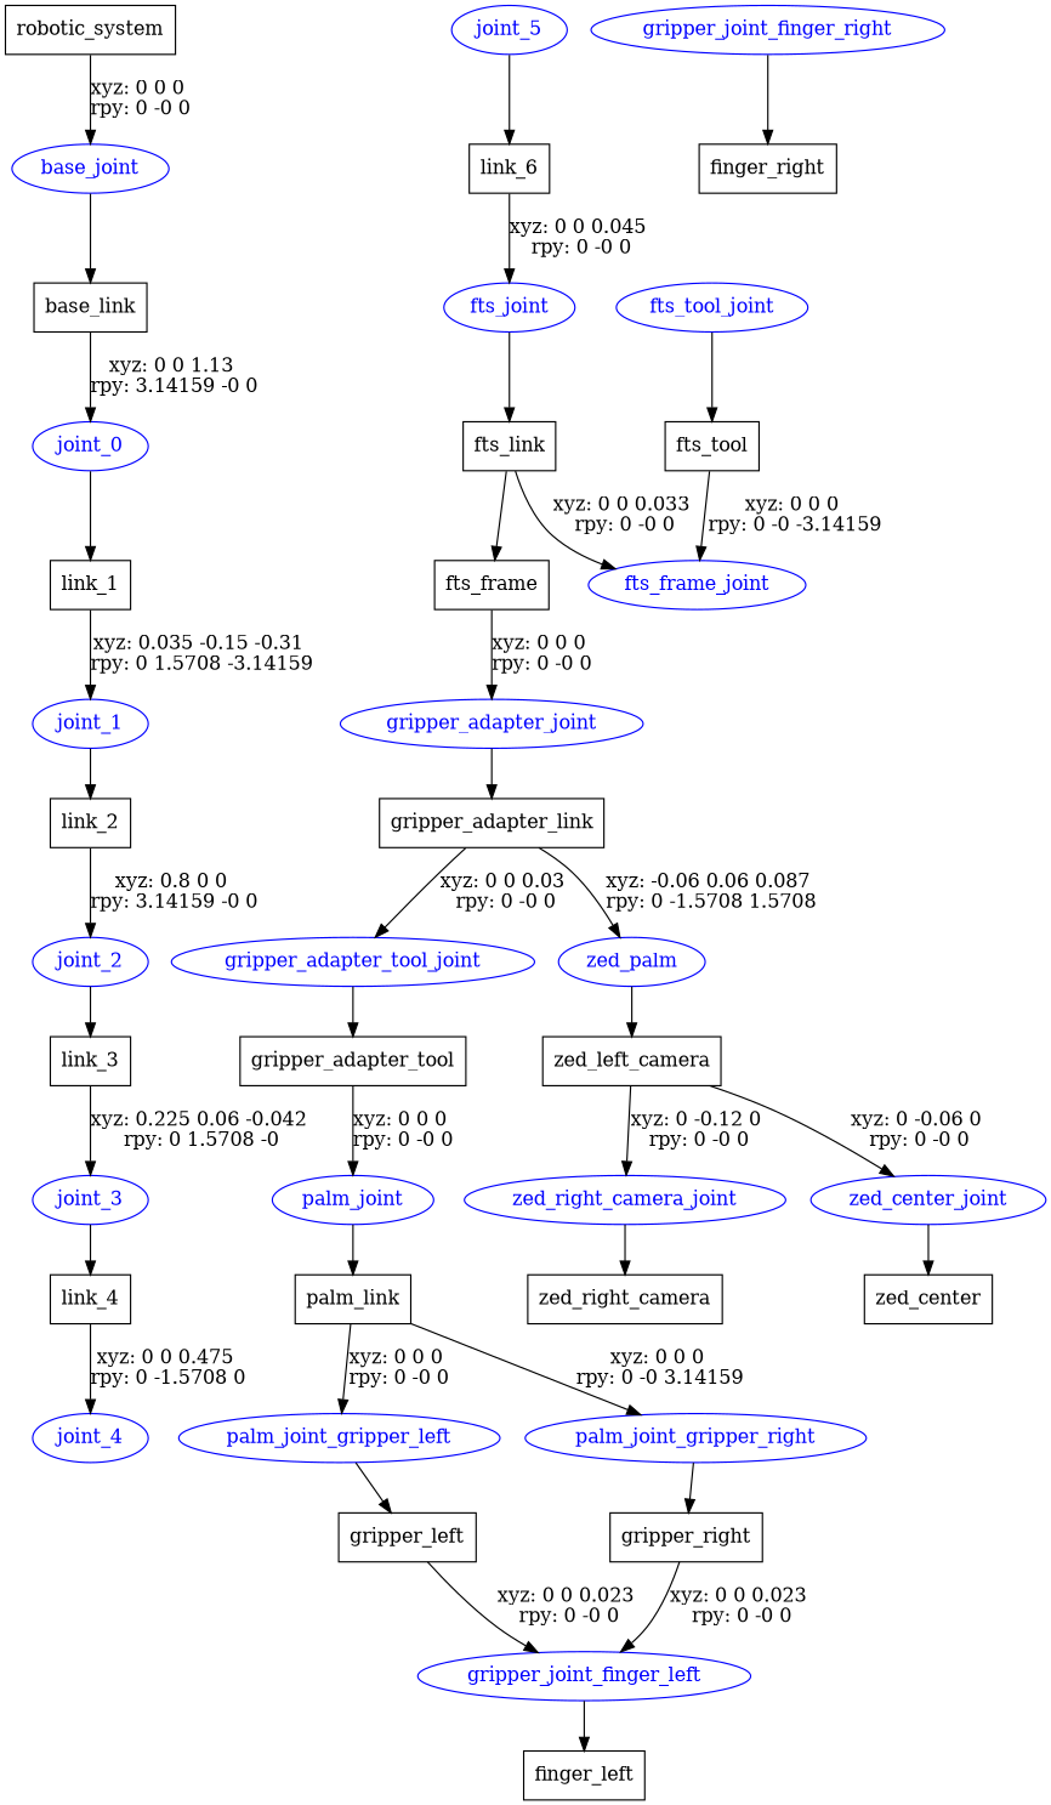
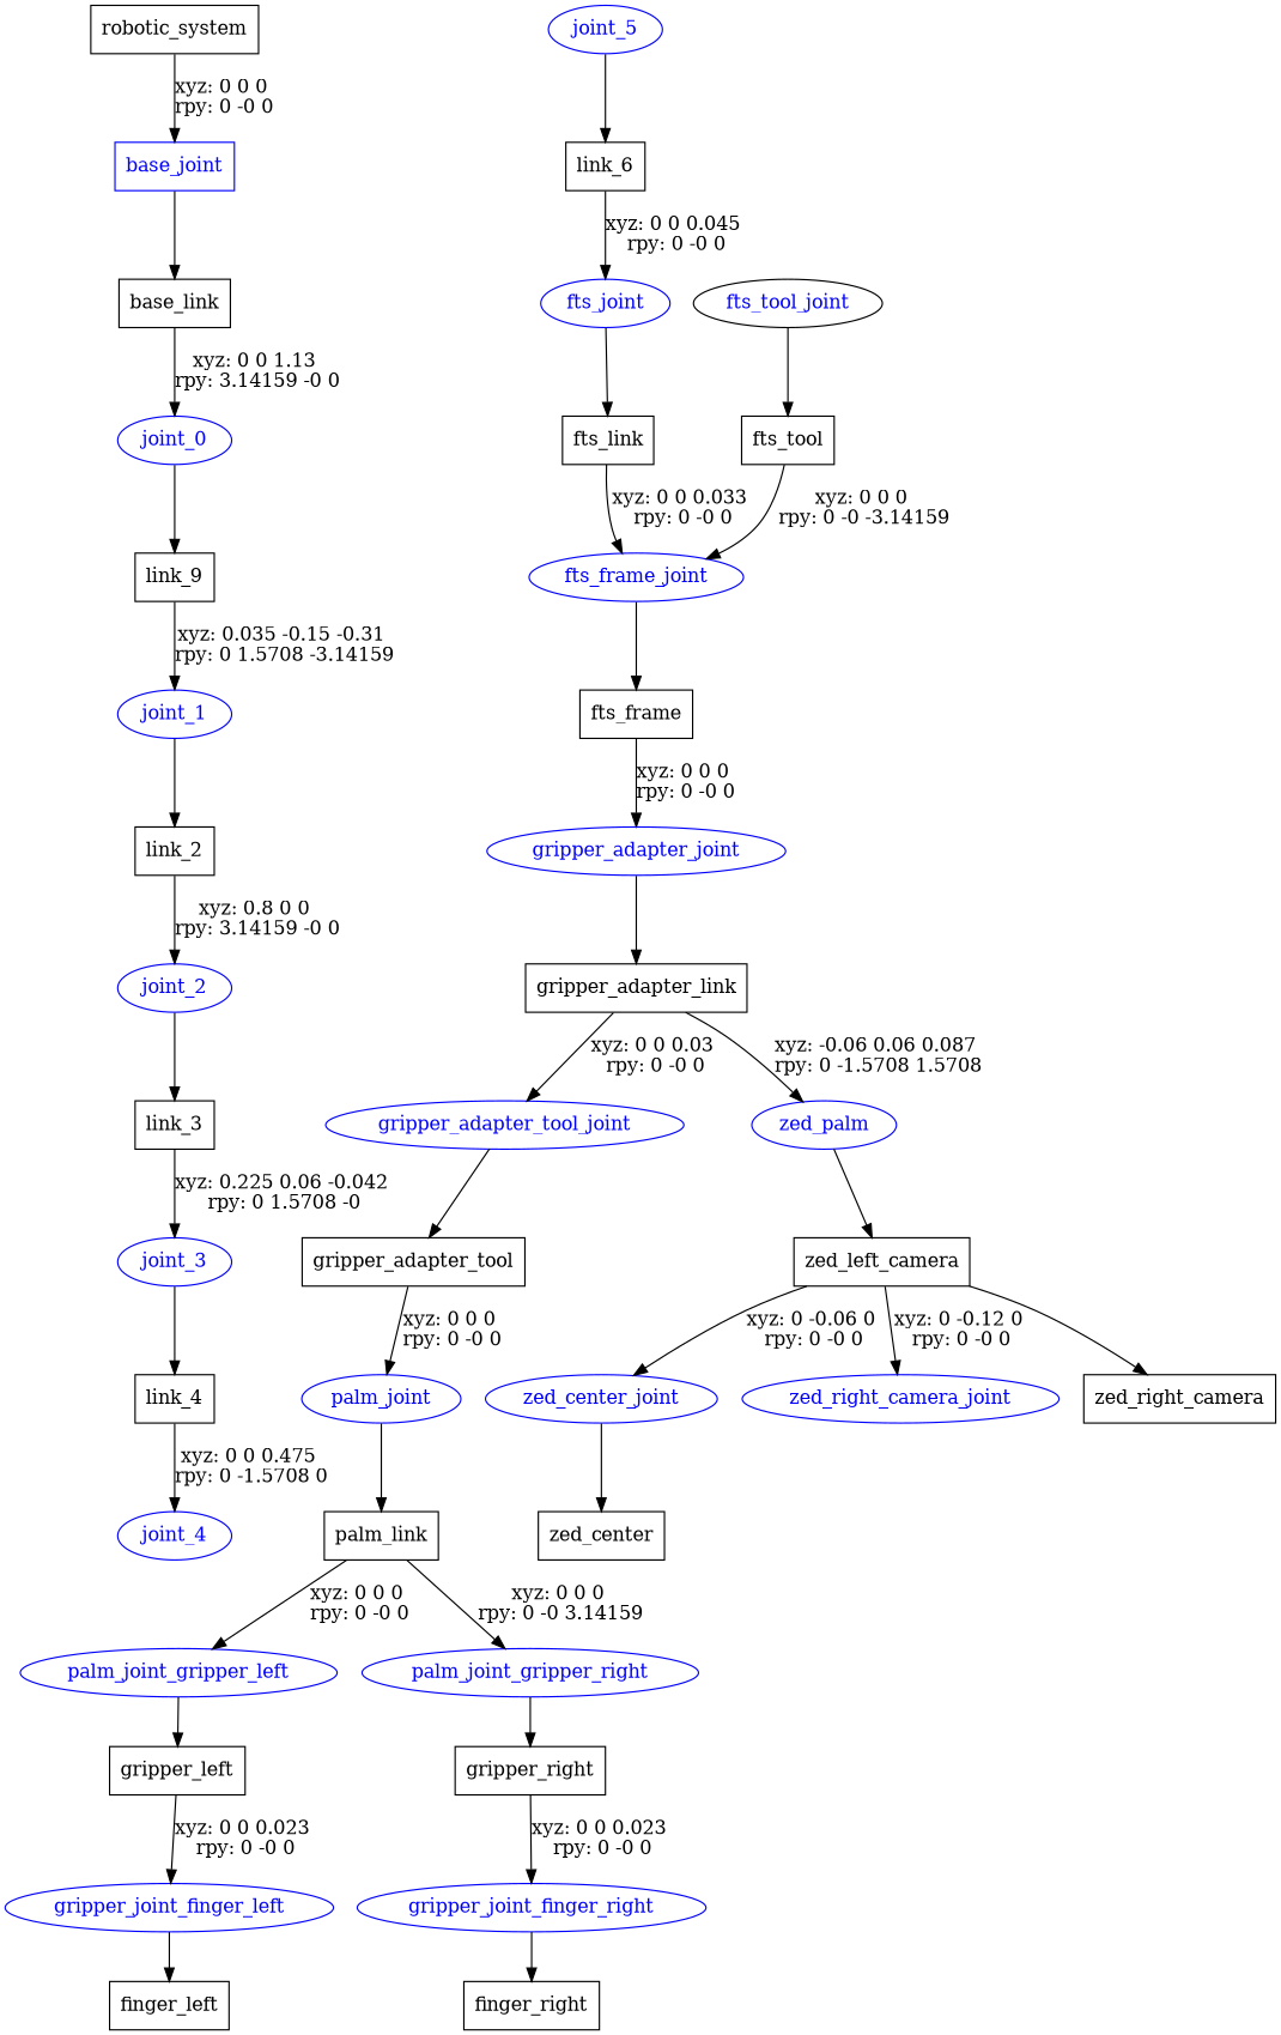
  digraph {
    node [shape=box]
    n1 [label=robotic_system]
-   base_joint [color=blue fontcolor=blue shape=ellipse]
+   base_joint [color=blue fontcolor=blue]
    n3 [label=base_link]
    joint_0 [color=blue fontcolor=blue shape=ellipse]
-   n5 [label=link_1]
+   n5 [label=link_9]
    joint_1 [color=blue fontcolor=blue shape=ellipse]
    n7 [label=link_2]
    joint_2 [color=blue fontcolor=blue shape=ellipse]
    n9 [label=link_3]
    joint_3 [color=blue fontcolor=blue shape=ellipse]
    n11 [label=link_4]
    joint_4 [color=blue fontcolor=blue shape=ellipse]
    joint_5 [color=blue fontcolor=blue shape=ellipse]
    n14 [label=link_6]
    fts_joint [color=blue fontcolor=blue shape=ellipse]
    n16 [label=fts_link]
    fts_frame_joint [color=blue fontcolor=blue shape=ellipse]
-   fts_tool_joint [color=blue fontcolor=blue shape=ellipse]
+   fts_tool_joint [color=black fontcolor=blue shape=ellipse]
    n19 [label=fts_tool]
    n20 [label=fts_frame]
    gripper_adapter_joint [color=blue fontcolor=blue shape=ellipse]
    n22 [label=gripper_adapter_link]
    gripper_adapter_tool_joint [color=blue fontcolor=blue shape=ellipse]
    n24 [color=blue fontcolor=blue label=zed_palm shape=ellipse]
    n25 [label=gripper_adapter_tool]
    n26 [label=zed_left_camera]
    palm_joint [color=blue fontcolor=blue shape=ellipse]
    n28 [label=palm_link]
    palm_joint_gripper_left [color=blue fontcolor=blue shape=ellipse]
    palm_joint_gripper_right [color=blue fontcolor=blue shape=ellipse]
    n31 [label=gripper_left]
    n32 [label=gripper_right]
    gripper_joint_finger_left [color=blue fontcolor=blue shape=ellipse]
    n34 [label=finger_left]
    gripper_joint_finger_right [color=blue fontcolor=blue shape=ellipse]
    n36 [label=finger_right]
    zed_center_joint [color=blue fontcolor=blue shape=ellipse]
    zed_right_camera_joint [color=blue fontcolor=blue shape=ellipse]
    n39 [label=zed_center]
    n40 [label=zed_right_camera]
    n1 -> base_joint [label="xyz: 0 0 0 \nrpy: 0 -0 0"]
    base_joint -> n3
    n3 -> joint_0 [label="xyz: 0 0 1.13 \nrpy: 3.14159 -0 0"]
    joint_0 -> n5
    n5 -> joint_1 [label="xyz: 0.035 -0.15 -0.31 \nrpy: 0 1.5708 -3.14159"]
    joint_1 -> n7
    n7 -> joint_2 [label="xyz: 0.8 0 0 \nrpy: 3.14159 -0 0"]
    joint_2 -> n9
    n9 -> joint_3 [label="xyz: 0.225 0.06 -0.042 \nrpy: 0 1.5708 -0"]
    joint_3 -> n11
    n11 -> joint_4 [label="xyz: 0 0 0.475 \nrpy: 0 -1.5708 0"]
    joint_5 -> n14
    n14 -> fts_joint [label="xyz: 0 0 0.045 \nrpy: 0 -0 0"]
    fts_joint -> n16
    n16 -> fts_frame_joint [label="xyz: 0 0 0.033 \nrpy: 0 -0 0"]
-   n16 -> n20
+   fts_frame_joint -> n20
    fts_tool_joint -> n19
    n19 -> fts_frame_joint [label="xyz: 0 0 0 \nrpy: 0 -0 -3.14159"]
    n20 -> gripper_adapter_joint [label="xyz: 0 0 0 \nrpy: 0 -0 0"]
    gripper_adapter_joint -> n22
    n22 -> gripper_adapter_tool_joint [label="xyz: 0 0 0.03 \nrpy: 0 -0 0"]
    n22 -> n24 [label="xyz: -0.06 0.06 0.087 \nrpy: 0 -1.5708 1.5708"]
    gripper_adapter_tool_joint -> n25
    n24 -> n26
    n25 -> palm_joint [label="xyz: 0 0 0 \nrpy: 0 -0 0"]
    n26 -> zed_center_joint [label="xyz: 0 -0.06 0 \nrpy: 0 -0 0"]
    n26 -> zed_right_camera_joint [label="xyz: 0 -0.12 0 \nrpy: 0 -0 0"]
    palm_joint -> n28
    n28 -> palm_joint_gripper_left [label="xyz: 0 0 0 \nrpy: 0 -0 0"]
    n28 -> palm_joint_gripper_right [label="xyz: 0 0 0 \nrpy: 0 -0 3.14159"]
    palm_joint_gripper_left -> n31
    palm_joint_gripper_right -> n32
    n31 -> gripper_joint_finger_left [label="xyz: 0 0 0.023 \nrpy: 0 -0 0"]
-   n32 -> gripper_joint_finger_left [label="xyz: 0 0 0.023 \nrpy: 0 -0 0"]
+   n32 -> gripper_joint_finger_right [label="xyz: 0 0 0.023 \nrpy: 0 -0 0"]
    gripper_joint_finger_left -> n34
    gripper_joint_finger_right -> n36
    zed_center_joint -> n39
-   zed_right_camera_joint -> n40
+   n26 -> n40
  }
